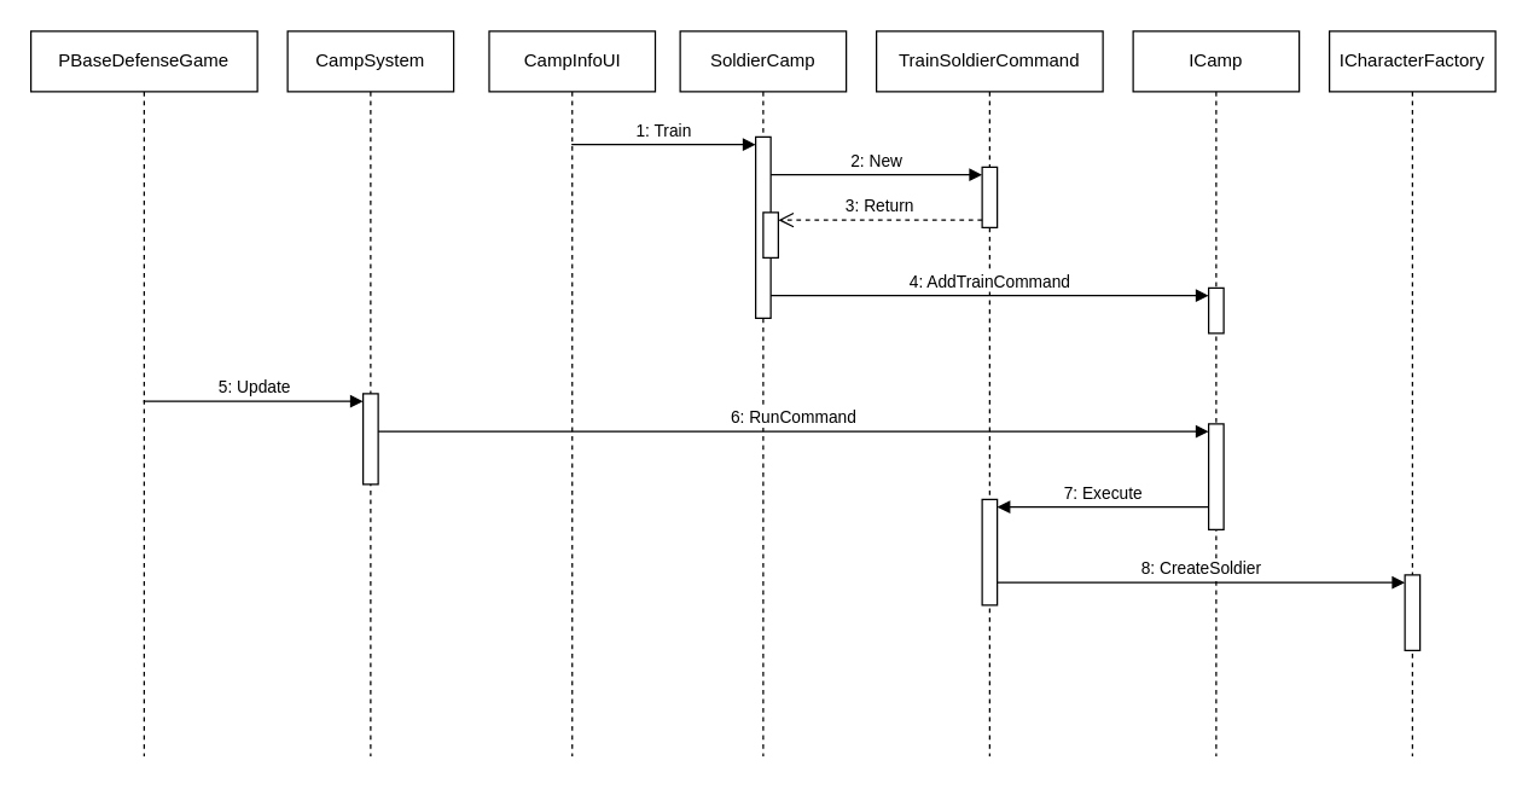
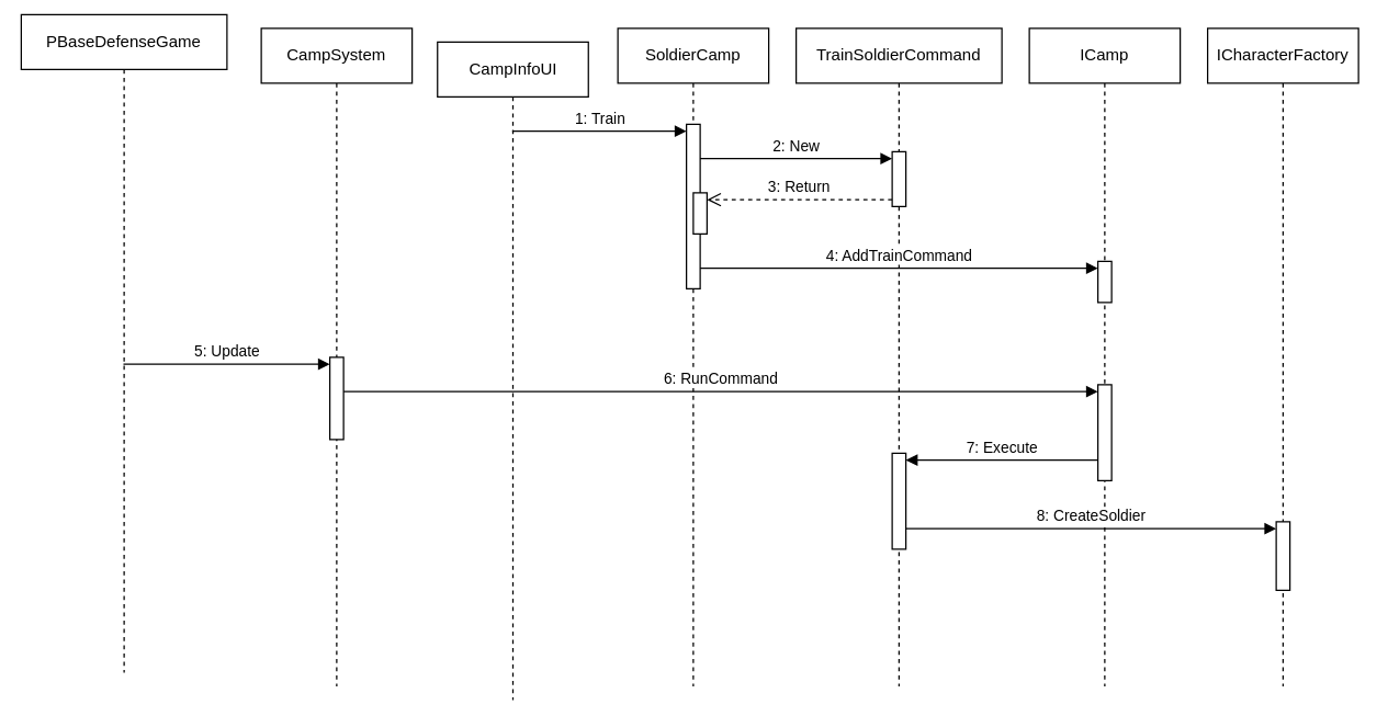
  <mxCell id="0" />
  <mxCell id="1" parent="0" />
- <mxCell id="2" value="PBaseDefenseGame" style="shape=umlLifeline;perimeter=lifelinePerimeter;whiteSpace=wrap;html=1;container=1;dropTarget=0;collapsible=0;recursiveResize=0;outlineConnect=0;portConstraint=eastwest;newEdgeStyle={&quot;curved&quot;:0,&quot;rounded&quot;:0};" parent="1" vertex="1"><mxGeometry y="20" width="150" height="480" as="geometry" x="20" /></mxCell>
+ <mxCell id="2" value="PBaseDefenseGame" style="shape=umlLifeline;perimeter=lifelinePerimeter;whiteSpace=wrap;html=1;container=1;dropTarget=0;collapsible=0;recursiveResize=0;outlineConnect=0;portConstraint=eastwest;newEdgeStyle={&quot;curved&quot;:0,&quot;rounded&quot;:0};" parent="1" vertex="1"><mxGeometry x="15" y="10" width="150" height="480" as="geometry" /></mxCell>
  <mxCell id="3" value="CampSystem" style="shape=umlLifeline;perimeter=lifelinePerimeter;whiteSpace=wrap;html=1;container=1;dropTarget=0;collapsible=0;recursiveResize=0;outlineConnect=0;portConstraint=eastwest;newEdgeStyle={&quot;curved&quot;:0,&quot;rounded&quot;:0};" parent="1" vertex="1"><mxGeometry x="190" y="20" width="110" height="480" as="geometry" /></mxCell>
  <mxCell id="4" value="" style="html=1;points=[[0,0,0,0,5],[0,1,0,0,-5],[1,0,0,0,5],[1,1,0,0,-5]];perimeter=orthogonalPerimeter;outlineConnect=0;targetShapes=umlLifeline;portConstraint=eastwest;newEdgeStyle={&quot;curved&quot;:0,&quot;rounded&quot;:0};" parent="3" vertex="1"><mxGeometry x="50" y="240" width="10" height="60" as="geometry" /></mxCell>
- <mxCell id="5" value="CampInfoUI" style="shape=umlLifeline;perimeter=lifelinePerimeter;whiteSpace=wrap;html=1;container=1;dropTarget=0;collapsible=0;recursiveResize=0;outlineConnect=0;portConstraint=eastwest;newEdgeStyle={&quot;curved&quot;:0,&quot;rounded&quot;:0};" parent="1" vertex="1"><mxGeometry x="323.5" y="20" width="110" height="480" as="geometry" /></mxCell>
+ <mxCell id="5" value="CampInfoUI" style="shape=umlLifeline;perimeter=lifelinePerimeter;whiteSpace=wrap;html=1;container=1;dropTarget=0;collapsible=0;recursiveResize=0;outlineConnect=0;portConstraint=eastwest;newEdgeStyle={&quot;curved&quot;:0,&quot;rounded&quot;:0};" parent="1" vertex="1"><mxGeometry x="318.5" y="30" width="110" height="480" as="geometry" /></mxCell>
  <mxCell id="6" value="SoldierCamp" style="shape=umlLifeline;perimeter=lifelinePerimeter;whiteSpace=wrap;html=1;container=1;dropTarget=0;collapsible=0;recursiveResize=0;outlineConnect=0;portConstraint=eastwest;newEdgeStyle={&quot;curved&quot;:0,&quot;rounded&quot;:0};" parent="1" vertex="1"><mxGeometry x="450" y="20" width="110" height="480" as="geometry" /></mxCell>
  <mxCell id="7" value="" style="html=1;points=[[0,0,0,0,5],[0,1,0,0,-5],[1,0,0,0,5],[1,1,0,0,-5]];perimeter=orthogonalPerimeter;outlineConnect=0;targetShapes=umlLifeline;portConstraint=eastwest;newEdgeStyle={&quot;curved&quot;:0,&quot;rounded&quot;:0};" parent="6" vertex="1"><mxGeometry x="50" y="70" width="10" height="120" as="geometry" /></mxCell>
  <mxCell id="8" value="" style="html=1;points=[[0,0,0,0,5],[0,1,0,0,-5],[1,0,0,0,5],[1,1,0,0,-5]];perimeter=orthogonalPerimeter;outlineConnect=0;targetShapes=umlLifeline;portConstraint=eastwest;newEdgeStyle={&quot;curved&quot;:0,&quot;rounded&quot;:0};" parent="6" vertex="1"><mxGeometry x="55" y="120" width="10" height="30" as="geometry" /></mxCell>
  <mxCell id="9" value="TrainSoldierCommand" style="shape=umlLifeline;perimeter=lifelinePerimeter;whiteSpace=wrap;html=1;container=1;dropTarget=0;collapsible=0;recursiveResize=0;outlineConnect=0;portConstraint=eastwest;newEdgeStyle={&quot;curved&quot;:0,&quot;rounded&quot;:0};" parent="1" vertex="1"><mxGeometry x="580" y="20" width="150" height="480" as="geometry" /></mxCell>
  <mxCell id="10" value="" style="html=1;points=[[0,0,0,0,5],[0,1,0,0,-5],[1,0,0,0,5],[1,1,0,0,-5]];perimeter=orthogonalPerimeter;outlineConnect=0;targetShapes=umlLifeline;portConstraint=eastwest;newEdgeStyle={&quot;curved&quot;:0,&quot;rounded&quot;:0};" parent="9" vertex="1"><mxGeometry x="70" y="90" width="10" height="40" as="geometry" /></mxCell>
  <mxCell id="11" value="" style="html=1;points=[[0,0,0,0,5],[0,1,0,0,-5],[1,0,0,0,5],[1,1,0,0,-5]];perimeter=orthogonalPerimeter;outlineConnect=0;targetShapes=umlLifeline;portConstraint=eastwest;newEdgeStyle={&quot;curved&quot;:0,&quot;rounded&quot;:0};" parent="9" vertex="1"><mxGeometry x="70" y="310" width="10" height="70" as="geometry" /></mxCell>
  <mxCell id="12" value="ICamp" style="shape=umlLifeline;perimeter=lifelinePerimeter;whiteSpace=wrap;html=1;container=1;dropTarget=0;collapsible=0;recursiveResize=0;outlineConnect=0;portConstraint=eastwest;newEdgeStyle={&quot;curved&quot;:0,&quot;rounded&quot;:0};" parent="1" vertex="1"><mxGeometry x="750" y="20" width="110" height="480" as="geometry" /></mxCell>
  <mxCell id="13" value="" style="html=1;points=[[0,0,0,0,5],[0,1,0,0,-5],[1,0,0,0,5],[1,1,0,0,-5]];perimeter=orthogonalPerimeter;outlineConnect=0;targetShapes=umlLifeline;portConstraint=eastwest;newEdgeStyle={&quot;curved&quot;:0,&quot;rounded&quot;:0};" parent="12" vertex="1"><mxGeometry x="50" y="170" width="10" height="30" as="geometry" /></mxCell>
  <mxCell id="14" value="" style="html=1;points=[[0,0,0,0,5],[0,1,0,0,-5],[1,0,0,0,5],[1,1,0,0,-5]];perimeter=orthogonalPerimeter;outlineConnect=0;targetShapes=umlLifeline;portConstraint=eastwest;newEdgeStyle={&quot;curved&quot;:0,&quot;rounded&quot;:0};" parent="12" vertex="1"><mxGeometry x="50" y="260" width="10" height="70" as="geometry" /></mxCell>
  <mxCell id="15" value="ICharacterFactory" style="shape=umlLifeline;perimeter=lifelinePerimeter;whiteSpace=wrap;html=1;container=1;dropTarget=0;collapsible=0;recursiveResize=0;outlineConnect=0;portConstraint=eastwest;newEdgeStyle={&quot;curved&quot;:0,&quot;rounded&quot;:0};" parent="1" vertex="1"><mxGeometry x="880" y="20" width="110" height="480" as="geometry" /></mxCell>
  <mxCell id="16" value="" style="html=1;points=[[0,0,0,0,5],[0,1,0,0,-5],[1,0,0,0,5],[1,1,0,0,-5]];perimeter=orthogonalPerimeter;outlineConnect=0;targetShapes=umlLifeline;portConstraint=eastwest;newEdgeStyle={&quot;curved&quot;:0,&quot;rounded&quot;:0};" parent="15" vertex="1"><mxGeometry x="50" y="360" width="10" height="50" as="geometry" /></mxCell>
  <mxCell id="17" value="1: Train" style="html=1;verticalAlign=bottom;startArrow=none;endArrow=block;startSize=8;curved=0;rounded=0;entryX=0;entryY=0;entryDx=0;entryDy=5;startFill=0;" parent="1" source="5" target="7" edge="1"><mxGeometry relative="1" as="geometry"><mxPoint x="430" y="95" as="sourcePoint" /></mxGeometry></mxCell>
  <mxCell id="18" value="2: New" style="html=1;verticalAlign=bottom;endArrow=block;curved=0;rounded=0;entryX=0;entryY=0;entryDx=0;entryDy=5;" parent="1" source="7" target="10" edge="1"><mxGeometry relative="1" as="geometry"><mxPoint x="580" y="115" as="sourcePoint" /></mxGeometry></mxCell>
  <mxCell id="19" value="3: Return" style="html=1;verticalAlign=bottom;endArrow=open;dashed=1;endSize=8;curved=0;rounded=0;exitX=0;exitY=1;exitDx=0;exitDy=-5;entryX=1;entryY=0;entryDx=0;entryDy=5;entryPerimeter=0;" parent="1" source="10" target="8" edge="1"><mxGeometry relative="1" as="geometry"><mxPoint x="560" y="140" as="targetPoint" /></mxGeometry></mxCell>
  <mxCell id="20" value="4: AddTrainCommand" style="html=1;verticalAlign=bottom;startArrow=none;endArrow=block;startSize=8;curved=0;rounded=0;entryX=0;entryY=0;entryDx=0;entryDy=5;startFill=0;" parent="1" source="7" target="13" edge="1"><mxGeometry relative="1" as="geometry"><mxPoint x="730" y="195" as="sourcePoint" /></mxGeometry></mxCell>
  <mxCell id="21" value="5: Update" style="html=1;verticalAlign=bottom;startArrow=none;endArrow=block;startSize=8;curved=0;rounded=0;entryX=0;entryY=0;entryDx=0;entryDy=5;startFill=0;" parent="1" source="2" target="4" edge="1"><mxGeometry relative="1" as="geometry"><mxPoint x="170" y="265" as="sourcePoint" /></mxGeometry></mxCell>
  <mxCell id="22" value="6: RunCommand" style="html=1;verticalAlign=bottom;startArrow=none;endArrow=block;startSize=8;curved=0;rounded=0;entryX=0;entryY=0;entryDx=0;entryDy=5;startFill=0;" parent="1" source="4" target="14" edge="1"><mxGeometry relative="1" as="geometry"><mxPoint x="730" y="285" as="sourcePoint" /></mxGeometry></mxCell>
  <mxCell id="23" value="7: Execute" style="html=1;verticalAlign=bottom;endArrow=block;curved=0;rounded=0;entryX=1;entryY=0;entryDx=0;entryDy=5;" parent="1" source="14" target="11" edge="1"><mxGeometry relative="1" as="geometry"><mxPoint x="730" y="335" as="sourcePoint" /></mxGeometry></mxCell>
  <mxCell id="24" value="8: CreateSoldier" style="html=1;verticalAlign=bottom;startArrow=none;endArrow=block;startSize=8;curved=0;rounded=0;entryX=0;entryY=0;entryDx=0;entryDy=5;startFill=0;" parent="1" source="11" target="16" edge="1"><mxGeometry relative="1" as="geometry"><mxPoint x="860" y="385" as="sourcePoint" /></mxGeometry></mxCell>
